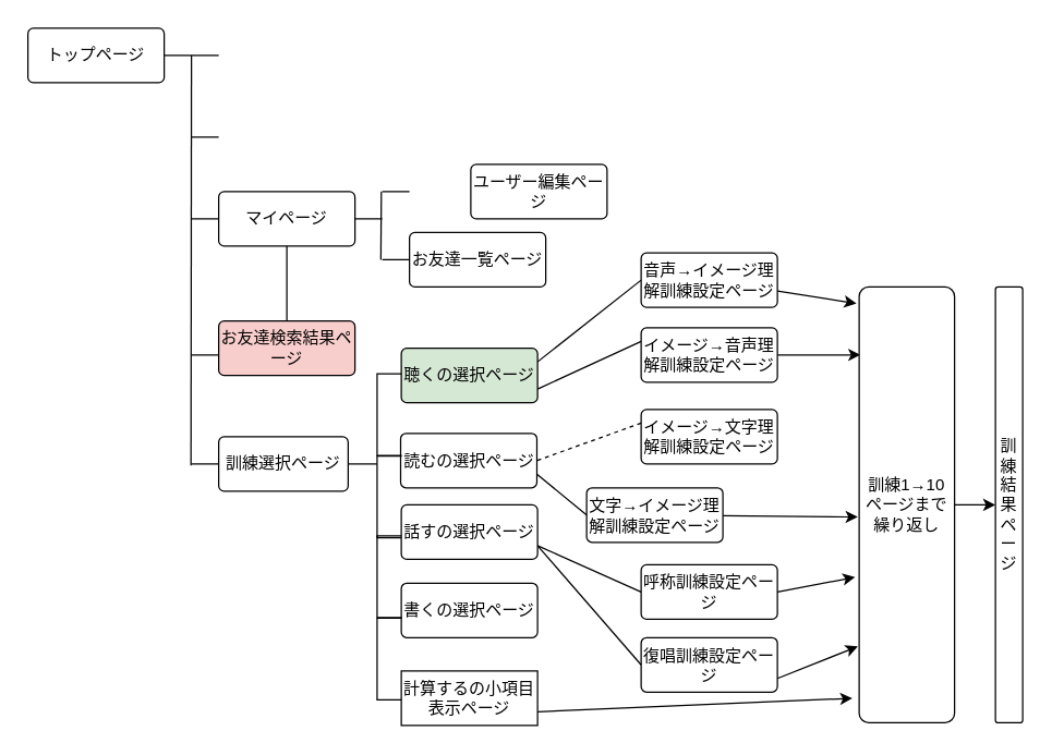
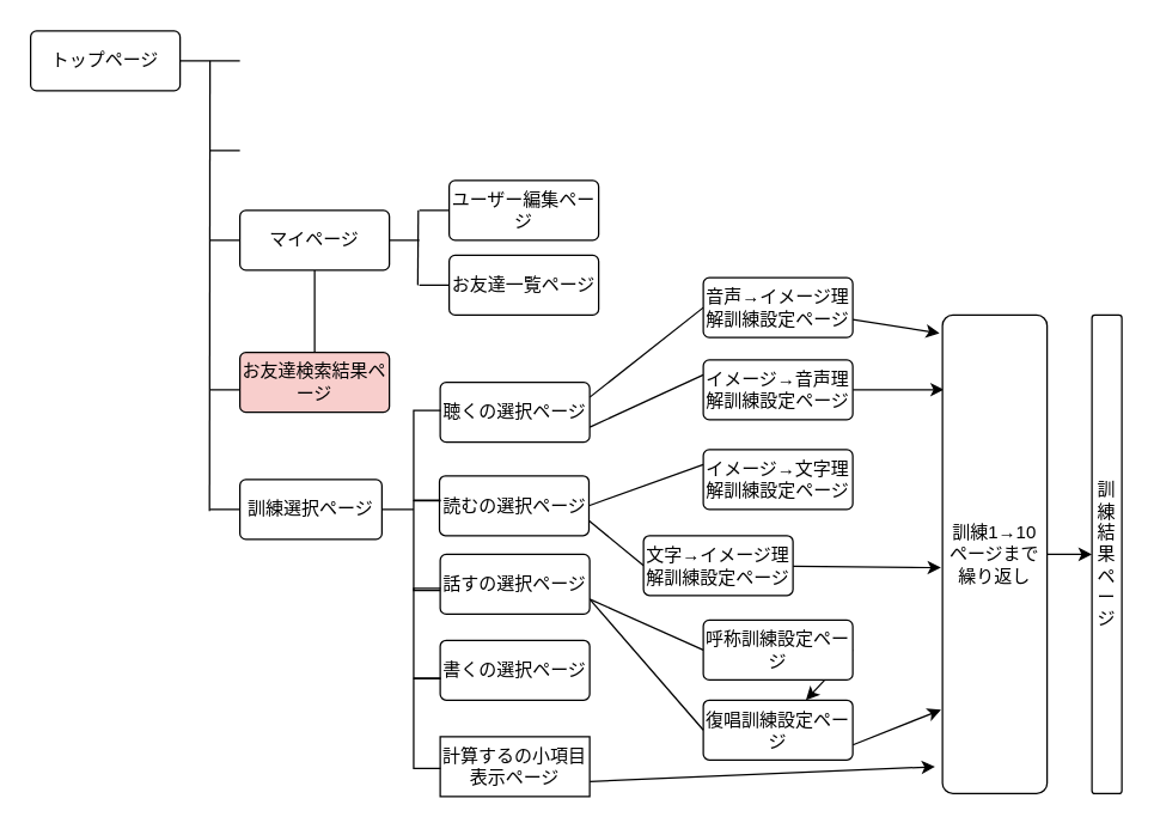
  <mxCell id="0" />
  <mxCell id="1" parent="0" />
  <mxCell id="2" value="トップページ" style="rounded=1;arcSize=10;whiteSpace=wrap;html=1;align=center;" parent="1" vertex="1"><mxGeometry x="20" y="20" width="100" height="40" as="geometry" /></mxCell>
  <mxCell id="3" value="マイページ" style="rounded=1;arcSize=10;whiteSpace=wrap;html=1;align=center;" parent="1" vertex="1"><mxGeometry x="160" y="140" width="100" height="40" as="geometry" /></mxCell>
  <mxCell id="4" style="edgeStyle=none;html=1;exitX=0;exitY=0.5;exitDx=0;exitDy=0;entryX=1;entryY=0.75;entryDx=0;entryDy=0;endArrow=none;endFill=0;" parent="1" source="6" target="25" edge="1"><mxGeometry relative="1" as="geometry" /></mxCell>
  <mxCell id="5" style="edgeStyle=none;html=1;entryX=-0.014;entryY=0.528;entryDx=0;entryDy=0;entryPerimeter=0;endArrow=classic;endFill=1;" edge="1" parent="1" source="6" target="38"><mxGeometry relative="1" as="geometry" /></mxCell>
  <mxCell id="6" value="文字→イメージ理解訓練設定ページ" style="rounded=1;arcSize=10;whiteSpace=wrap;html=1;align=center;" parent="1" vertex="1"><mxGeometry x="430" y="357.5" width="100" height="40" as="geometry" /></mxCell>
  <mxCell id="7" value="" style="html=1;endArrow=none;endFill=0;" edge="1" parent="1" source="8" target="3"><mxGeometry relative="1" as="geometry" /></mxCell>
  <mxCell id="8" value="お友達検索結果ページ" style="rounded=1;arcSize=10;whiteSpace=wrap;html=1;align=center;fillColor=#f8cecc;" parent="1" vertex="1"><mxGeometry x="160" y="235" width="100" height="40" as="geometry" /></mxCell>
- <mxCell id="9" value="ユーザー編集ページ" style="rounded=1;arcSize=10;whiteSpace=wrap;html=1;align=center;" parent="1" vertex="1"><mxGeometry x="345" y="120" width="100" height="40" as="geometry" /></mxCell>
+ <mxCell id="9" value="ユーザー編集ページ" style="rounded=1;arcSize=10;whiteSpace=wrap;html=1;align=center;" parent="1" vertex="1"><mxGeometry x="300" y="120" width="100" height="40" as="geometry" /></mxCell>
  <mxCell id="10" style="edgeStyle=none;html=1;exitX=1;exitY=0.75;exitDx=0;exitDy=0;startArrow=none;startFill=0;endArrow=classic;endFill=1;entryX=-0.014;entryY=0.825;entryDx=0;entryDy=0;entryPerimeter=0;" parent="1" source="11" edge="1" target="38"><mxGeometry relative="1" as="geometry"><mxPoint x="647" y="555" as="targetPoint" /></mxGeometry></mxCell>
  <mxCell id="11" value="復唱訓練設定ページ" style="rounded=1;arcSize=10;whiteSpace=wrap;html=1;align=center;" parent="1" vertex="1"><mxGeometry x="470" y="467.5" width="100" height="40" as="geometry" /></mxCell>
  <mxCell id="12" value="お友達一覧ページ" style="rounded=1;arcSize=10;whiteSpace=wrap;html=1;align=center;" parent="1" vertex="1"><mxGeometry x="300" y="170" width="100" height="40" as="geometry" /></mxCell>
  <mxCell id="13" value="" style="line;strokeWidth=1;rotatable=0;dashed=0;labelPosition=right;align=left;verticalAlign=middle;spacingTop=0;spacingLeft=6;points=[];portConstraint=eastwest;" parent="1" vertex="1"><mxGeometry x="120" y="35" width="40" height="10" as="geometry" /></mxCell>
  <mxCell id="14" value="" style="line;strokeWidth=1;rotatable=0;dashed=0;labelPosition=right;align=left;verticalAlign=middle;spacingTop=0;spacingLeft=6;points=[];portConstraint=eastwest;" parent="1" vertex="1"><mxGeometry x="140" y="255" width="20" height="10" as="geometry" /></mxCell>
  <mxCell id="15" value="" style="line;strokeWidth=1;rotatable=0;dashed=0;labelPosition=right;align=left;verticalAlign=middle;spacingTop=0;spacingLeft=6;points=[];portConstraint=eastwest;" parent="1" vertex="1"><mxGeometry x="140" y="95" width="20" height="10" as="geometry" /></mxCell>
  <mxCell id="16" value="" style="line;strokeWidth=1;rotatable=0;dashed=0;labelPosition=right;align=left;verticalAlign=middle;spacingTop=0;spacingLeft=6;points=[];portConstraint=eastwest;" parent="1" vertex="1"><mxGeometry x="140" y="155" width="20" height="10" as="geometry" /></mxCell>
  <mxCell id="17" value="" style="line;strokeWidth=1;rotatable=0;dashed=0;labelPosition=right;align=left;verticalAlign=middle;spacingTop=0;spacingLeft=6;points=[];portConstraint=eastwest;" parent="1" vertex="1"><mxGeometry x="260" y="155" width="20" height="10" as="geometry" /></mxCell>
  <mxCell id="18" value="" style="line;strokeWidth=1;rotatable=0;dashed=0;labelPosition=right;align=left;verticalAlign=middle;spacingTop=0;spacingLeft=6;points=[];portConstraint=eastwest;" parent="1" vertex="1"><mxGeometry x="140" y="335" width="20" height="10" as="geometry" /></mxCell>
  <mxCell id="19" value="" style="line;strokeWidth=1;rotatable=0;dashed=0;labelPosition=right;align=left;verticalAlign=middle;spacingTop=0;spacingLeft=6;points=[];portConstraint=eastwest;" parent="1" vertex="1"><mxGeometry x="280" y="135" width="20" height="10" as="geometry" /></mxCell>
  <mxCell id="20" value="" style="line;strokeWidth=1;rotatable=0;dashed=0;labelPosition=right;align=left;verticalAlign=middle;spacingTop=0;spacingLeft=6;points=[];portConstraint=eastwest;" parent="1" vertex="1"><mxGeometry x="280" y="185" width="20" height="10" as="geometry" /></mxCell>
  <mxCell id="21" value="" style="endArrow=none;html=1;exitX=-0.017;exitY=0.617;exitDx=0;exitDy=0;exitPerimeter=0;" parent="1" edge="1"><mxGeometry width="50" height="50" relative="1" as="geometry"><mxPoint x="139.66" y="341.17" as="sourcePoint" /><mxPoint x="140" y="40" as="targetPoint" /></mxGeometry></mxCell>
  <mxCell id="22" value="" style="endArrow=none;html=1;" parent="1" edge="1"><mxGeometry width="50" height="50" relative="1" as="geometry"><mxPoint x="279" y="190" as="sourcePoint" /><mxPoint x="279.34" y="140" as="targetPoint" /></mxGeometry></mxCell>
  <mxCell id="23" style="edgeStyle=none;html=1;exitX=0;exitY=0.5;exitDx=0;exitDy=0;entryX=1;entryY=0.5;entryDx=0;entryDy=0;endArrow=none;endFill=0;startArrow=classic;startFill=1;" parent="1" source="24" target="38" edge="1"><mxGeometry relative="1" as="geometry" /></mxCell>
  <mxCell id="24" value="訓練結果ページ" style="rounded=1;arcSize=10;whiteSpace=wrap;html=1;align=center;" parent="1" vertex="1"><mxGeometry x="730" y="210" width="20" height="320" as="geometry" /></mxCell>
  <mxCell id="25" value="読むの選択ページ" style="rounded=1;arcSize=10;whiteSpace=wrap;html=1;align=center;" parent="1" vertex="1"><mxGeometry x="293.5" y="317.5" width="100" height="40" as="geometry" /></mxCell>
- <mxCell id="26" value="聴くの選択ページ" style="rounded=1;arcSize=10;whiteSpace=wrap;html=1;align=center;fillColor=#d5e8d4;" parent="1" vertex="1"><mxGeometry x="294" y="255" width="100" height="40" as="geometry" /></mxCell>
+ <mxCell id="26" value="聴くの選択ページ" style="rounded=1;arcSize=10;whiteSpace=wrap;html=1;align=center;" parent="1" vertex="1"><mxGeometry x="294" y="255" width="100" height="40" as="geometry" /></mxCell>
  <mxCell id="27" style="edgeStyle=none;html=1;exitX=0;exitY=0.5;exitDx=0;exitDy=0;entryX=1;entryY=0.25;entryDx=0;entryDy=0;endArrow=none;endFill=0;" parent="1" source="29" target="26" edge="1"><mxGeometry relative="1" as="geometry" /></mxCell>
  <mxCell id="28" style="edgeStyle=none;html=1;entryX=-0.029;entryY=0.038;entryDx=0;entryDy=0;entryPerimeter=0;endArrow=classic;endFill=1;" edge="1" parent="1" source="29" target="38"><mxGeometry relative="1" as="geometry" /></mxCell>
  <mxCell id="29" value="音声→イメージ理解訓練設定ページ" style="rounded=1;arcSize=10;whiteSpace=wrap;html=1;align=center;" parent="1" vertex="1"><mxGeometry x="470" y="185" width="100" height="40" as="geometry" /></mxCell>
- <mxCell id="30" style="edgeStyle=none;html=1;exitX=0;exitY=0.25;exitDx=0;exitDy=0;entryX=1;entryY=0.5;entryDx=0;entryDy=0;endArrow=none;endFill=0;dashed=1;" parent="1" source="31" target="25" edge="1"><mxGeometry relative="1" as="geometry" /></mxCell>
+ <mxCell id="30" style="edgeStyle=none;html=1;exitX=0;exitY=0.25;exitDx=0;exitDy=0;entryX=1;entryY=0.5;entryDx=0;entryDy=0;endArrow=none;endFill=0;" parent="1" source="31" target="25" edge="1"><mxGeometry relative="1" as="geometry" /></mxCell>
  <mxCell id="31" value="イメージ→文字理解訓練設定ページ" style="rounded=1;arcSize=10;whiteSpace=wrap;html=1;align=center;" parent="1" vertex="1"><mxGeometry x="470" y="300" width="100" height="40" as="geometry" /></mxCell>
  <mxCell id="32" style="edgeStyle=none;html=1;exitX=1;exitY=0.75;exitDx=0;exitDy=0;entryX=-0.071;entryY=0.944;entryDx=0;entryDy=0;entryPerimeter=0;startArrow=none;startFill=0;endArrow=classic;endFill=1;" parent="1" source="33" target="38" edge="1"><mxGeometry relative="1" as="geometry" /></mxCell>
  <mxCell id="33" value="計算するの小項目表示ページ" style="arcSize=10;whiteSpace=wrap;html=1;align=center;rounded=0;" parent="1" vertex="1"><mxGeometry x="294" y="492" width="100" height="40" as="geometry" /></mxCell>
  <mxCell id="34" value="" style="shape=partialRectangle;whiteSpace=wrap;html=1;bottom=1;right=1;left=1;top=0;fillColor=none;routingCenterX=-0.5;rotation=90;" parent="1" vertex="1"><mxGeometry x="255" y="295" width="60" height="17.5" as="geometry" /></mxCell>
  <mxCell id="35" style="edgeStyle=none;html=1;exitX=0;exitY=0.25;exitDx=0;exitDy=0;entryX=1;entryY=0.75;entryDx=0;entryDy=0;endArrow=none;endFill=0;" parent="1" source="37" target="26" edge="1"><mxGeometry relative="1" as="geometry" /></mxCell>
  <mxCell id="36" style="edgeStyle=none;html=1;entryX=0.014;entryY=0.156;entryDx=0;entryDy=0;entryPerimeter=0;endArrow=classic;endFill=1;" edge="1" parent="1" source="37" target="38"><mxGeometry relative="1" as="geometry" /></mxCell>
  <mxCell id="37" value="イメージ→音声理解訓練設定ページ" style="rounded=1;arcSize=10;whiteSpace=wrap;html=1;align=center;" parent="1" vertex="1"><mxGeometry x="470" y="240" width="100" height="40" as="geometry" /></mxCell>
  <mxCell id="38" value="訓練1→10ページまで繰り返し" style="rounded=1;arcSize=10;whiteSpace=wrap;html=1;align=center;" parent="1" vertex="1"><mxGeometry x="630" y="210" width="70" height="320" as="geometry" /></mxCell>
- <mxCell id="39" style="edgeStyle=none;html=1;exitX=1;exitY=0.5;exitDx=0;exitDy=0;startArrow=none;startFill=0;endArrow=classic;endFill=1;entryX=-0.043;entryY=0.666;entryDx=0;entryDy=0;entryPerimeter=0;" parent="1" source="40" edge="1" target="38"><mxGeometry relative="1" as="geometry"><mxPoint x="648" y="495" as="targetPoint" /></mxGeometry></mxCell>
+ <mxCell id="39" style="edgeStyle=none;html=1;exitX=1;exitY=0.5;exitDx=0;exitDy=0;startArrow=none;startFill=0;endArrow=classic;endFill=1;" parent="1" source="40" edge="1" target="11"><mxGeometry relative="1" as="geometry"><mxPoint x="648" y="495" as="targetPoint" /></mxGeometry></mxCell>
  <mxCell id="40" value="呼称訓練設定ページ" style="rounded=1;arcSize=10;whiteSpace=wrap;html=1;align=center;" parent="1" vertex="1"><mxGeometry x="470" y="414" width="100" height="40" as="geometry" /></mxCell>
  <mxCell id="41" value="" style="shape=partialRectangle;whiteSpace=wrap;html=1;bottom=1;right=1;left=1;top=0;fillColor=none;routingCenterX=-0.5;rotation=90;" vertex="1" parent="1"><mxGeometry x="255" y="355.5" width="60" height="17.5" as="geometry" /></mxCell>
  <mxCell id="42" style="edgeStyle=none;html=1;entryX=0;entryY=0.5;entryDx=0;entryDy=0;endArrow=none;endFill=0;exitX=1;exitY=0.75;exitDx=0;exitDy=0;" edge="1" parent="1" source="44" target="40"><mxGeometry relative="1" as="geometry" /></mxCell>
  <mxCell id="43" style="edgeStyle=none;html=1;entryX=0;entryY=0.5;entryDx=0;entryDy=0;endArrow=none;endFill=0;exitX=1;exitY=0.75;exitDx=0;exitDy=0;" edge="1" parent="1" source="44" target="11"><mxGeometry relative="1" as="geometry" /></mxCell>
  <mxCell id="44" value="話すの選択ページ" style="rounded=1;arcSize=10;whiteSpace=wrap;html=1;align=center;" vertex="1" parent="1"><mxGeometry x="294" y="370" width="100" height="40" as="geometry" /></mxCell>
  <mxCell id="45" value="書くの選択ページ" style="rounded=1;arcSize=10;whiteSpace=wrap;html=1;align=center;" vertex="1" parent="1"><mxGeometry x="294" y="427.5" width="100" height="40" as="geometry" /></mxCell>
  <mxCell id="46" value="" style="shape=partialRectangle;whiteSpace=wrap;html=1;bottom=1;right=1;left=1;top=0;fillColor=none;routingCenterX=-0.5;rotation=90;" vertex="1" parent="1"><mxGeometry x="255" y="414" width="60" height="17.5" as="geometry" /></mxCell>
  <mxCell id="47" value="" style="edgeStyle=none;html=1;endArrow=none;endFill=0;entryX=0.096;entryY=1;entryDx=0;entryDy=0;entryPerimeter=0;" edge="1" parent="1" source="48" target="41"><mxGeometry relative="1" as="geometry" /></mxCell>
  <mxCell id="48" value="訓練選択ページ" style="rounded=1;arcSize=10;whiteSpace=wrap;html=1;align=center;" vertex="1" parent="1"><mxGeometry x="160" y="320" width="95" height="40" as="geometry" /></mxCell>
  <mxCell id="49" value="" style="shape=partialRectangle;whiteSpace=wrap;html=1;bottom=1;right=1;left=1;top=0;fillColor=none;routingCenterX=-0.5;rotation=90;" vertex="1" parent="1"><mxGeometry x="255" y="474.5" width="60" height="17.5" as="geometry" /></mxCell>
